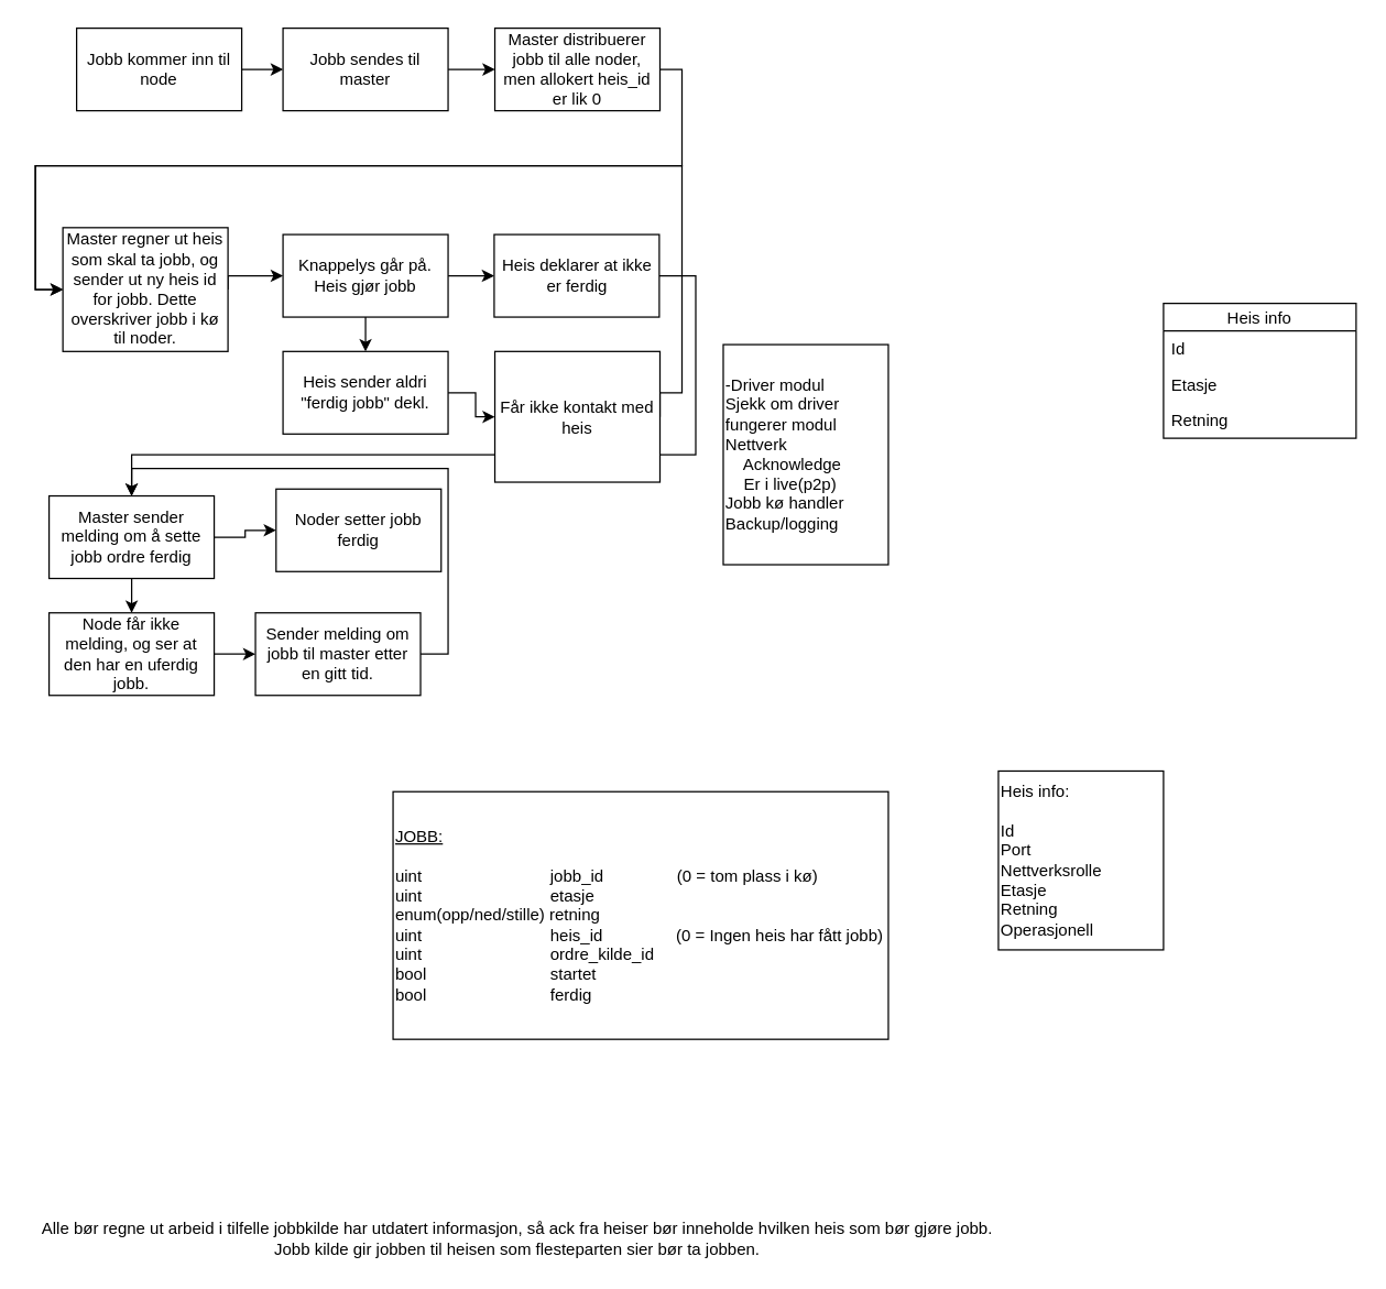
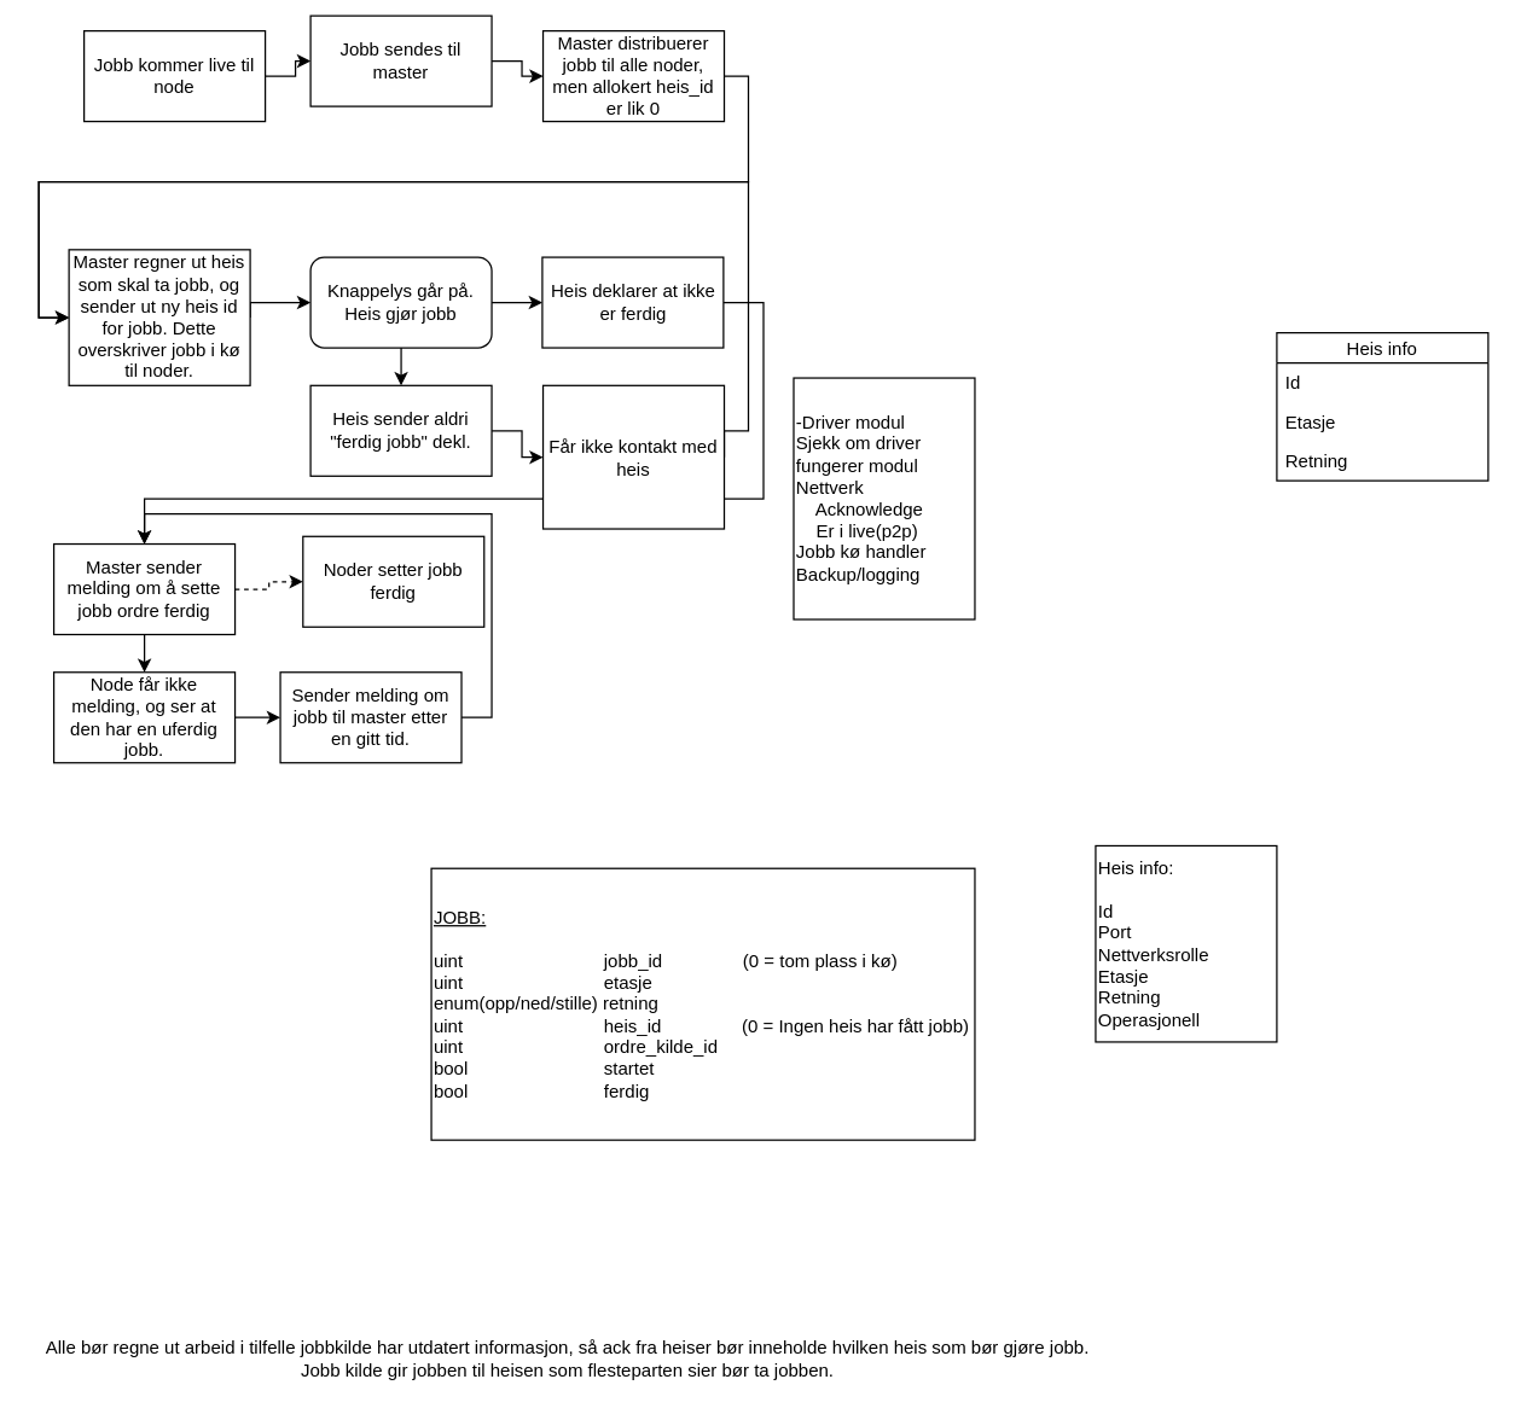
  <mxCell id="0" />
  <mxCell id="1" parent="0" />
  <mxCell id="2" value="" style="edgeStyle=orthogonalEdgeStyle;rounded=0;orthogonalLoop=1;jettySize=auto;html=1;" parent="1" source="3" target="5" edge="1"><mxGeometry relative="1" as="geometry" /></mxCell>
- <mxCell id="3" value="Jobb kommer inn til node" style="rounded=0;whiteSpace=wrap;html=1;" parent="1" vertex="1"><mxGeometry x="55" y="20" width="120" height="60" as="geometry" /></mxCell>
+ <mxCell id="3" value="Jobb kommer live til node" style="rounded=0;whiteSpace=wrap;html=1;" parent="1" vertex="1"><mxGeometry x="55" y="20" width="120" height="60" as="geometry" /></mxCell>
  <mxCell id="4" value="" style="edgeStyle=orthogonalEdgeStyle;rounded=0;orthogonalLoop=1;jettySize=auto;html=1;" parent="1" source="5" target="6" edge="1"><mxGeometry relative="1" as="geometry" /></mxCell>
- <mxCell id="5" value="Jobb sendes til master" style="whiteSpace=wrap;html=1;rounded=0;" parent="1" vertex="1"><mxGeometry x="205" y="20" width="120" height="60" as="geometry" /></mxCell>
+ <mxCell id="5" value="Jobb sendes til master" style="whiteSpace=wrap;html=1;rounded=0;" parent="1" vertex="1"><mxGeometry x="205" y="10" width="120" height="60" as="geometry" /></mxCell>
  <mxCell id="6" value="Master distribuerer jobb til alle noder, men allokert heis_id er lik 0" style="whiteSpace=wrap;html=1;rounded=0;" parent="1" vertex="1"><mxGeometry x="359" y="20" width="120" height="60" as="geometry" /></mxCell>
  <mxCell id="7" value="" style="edgeStyle=orthogonalEdgeStyle;rounded=0;orthogonalLoop=1;jettySize=auto;html=1;entryX=0;entryY=0.5;entryDx=0;entryDy=0;exitX=1;exitY=0.5;exitDx=0;exitDy=0;" parent="1" source="6" target="9" edge="1"><mxGeometry relative="1" as="geometry"><mxPoint x="630" y="50" as="sourcePoint" /><Array as="points"><mxPoint x="495" y="50" /><mxPoint x="495" y="120" /><mxPoint x="25" y="120" /><mxPoint x="25" y="210" /></Array></mxGeometry></mxCell>
  <mxCell id="8" value="" style="edgeStyle=orthogonalEdgeStyle;rounded=0;orthogonalLoop=1;jettySize=auto;html=1;exitX=1;exitY=0.5;exitDx=0;exitDy=0;" parent="1" source="9" target="12" edge="1"><mxGeometry relative="1" as="geometry"><mxPoint x="175" y="200" as="sourcePoint" /><Array as="points"><mxPoint x="165" y="200" /></Array></mxGeometry></mxCell>
  <mxCell id="9" value="Master regner ut heis som skal ta jobb, og sender ut ny heis id for jobb. Dette overskriver jobb i kø til noder." style="whiteSpace=wrap;html=1;rounded=0;" parent="1" vertex="1"><mxGeometry x="45" y="165" width="120" height="90" as="geometry" /></mxCell>
  <mxCell id="10" value="" style="edgeStyle=orthogonalEdgeStyle;rounded=0;orthogonalLoop=1;jettySize=auto;html=1;" parent="1" source="12" target="14" edge="1"><mxGeometry relative="1" as="geometry" /></mxCell>
  <mxCell id="11" value="" style="edgeStyle=orthogonalEdgeStyle;rounded=0;orthogonalLoop=1;jettySize=auto;html=1;" parent="1" source="12" target="16" edge="1"><mxGeometry relative="1" as="geometry" /></mxCell>
- <mxCell id="12" value="Knappelys går på.&lt;br&gt;Heis gjør jobb" style="whiteSpace=wrap;html=1;rounded=0;" parent="1" vertex="1"><mxGeometry x="205" y="170" width="120" height="60" as="geometry" /></mxCell>
+ <mxCell id="12" value="Knappelys går på.&lt;br&gt;Heis gjør jobb" style="whiteSpace=wrap;html=1;rounded=1;" parent="1" vertex="1"><mxGeometry x="205" y="170" width="120" height="60" as="geometry" /></mxCell>
  <mxCell id="13" value="" style="edgeStyle=orthogonalEdgeStyle;rounded=0;orthogonalLoop=1;jettySize=auto;html=1;" parent="1" source="14" target="21" edge="1"><mxGeometry relative="1" as="geometry"><Array as="points"><mxPoint x="505" y="200" /><mxPoint x="505" y="330" /><mxPoint x="95" y="330" /></Array></mxGeometry></mxCell>
  <mxCell id="14" value="Heis deklarer at ikke er ferdig" style="whiteSpace=wrap;html=1;rounded=0;" parent="1" vertex="1"><mxGeometry x="358.5" y="170" width="120" height="60" as="geometry" /></mxCell>
  <mxCell id="15" value="" style="edgeStyle=orthogonalEdgeStyle;rounded=0;orthogonalLoop=1;jettySize=auto;html=1;" parent="1" source="16" target="18" edge="1"><mxGeometry relative="1" as="geometry" /></mxCell>
  <mxCell id="16" value="Heis sender aldri &quot;ferdig jobb&quot; dekl." style="whiteSpace=wrap;html=1;rounded=0;" parent="1" vertex="1"><mxGeometry x="205" y="255" width="120" height="60" as="geometry" /></mxCell>
  <mxCell id="17" style="edgeStyle=orthogonalEdgeStyle;rounded=0;orthogonalLoop=1;jettySize=auto;html=1;exitX=1;exitY=0.5;exitDx=0;exitDy=0;entryX=0;entryY=0.5;entryDx=0;entryDy=0;" parent="1" source="18" target="9" edge="1"><mxGeometry relative="1" as="geometry"><Array as="points"><mxPoint x="495" y="285" /><mxPoint x="495" y="120" /><mxPoint x="25" y="120" /><mxPoint x="25" y="210" /></Array></mxGeometry></mxCell>
  <mxCell id="18" value="Får ikke kontakt med heis" style="whiteSpace=wrap;html=1;rounded=0;" parent="1" vertex="1"><mxGeometry x="359" y="255" width="120" height="95" as="geometry" /></mxCell>
- <mxCell id="19" value="" style="edgeStyle=orthogonalEdgeStyle;rounded=0;orthogonalLoop=1;jettySize=auto;html=1;" parent="1" source="21" target="22" edge="1"><mxGeometry relative="1" as="geometry" /></mxCell>
+ <mxCell id="19" value="" style="edgeStyle=orthogonalEdgeStyle;rounded=0;orthogonalLoop=1;jettySize=auto;html=1;dashed=1;" parent="1" source="21" target="22" edge="1"><mxGeometry relative="1" as="geometry" /></mxCell>
  <mxCell id="20" value="" style="edgeStyle=orthogonalEdgeStyle;rounded=0;orthogonalLoop=1;jettySize=auto;html=1;" parent="1" source="21" target="24" edge="1"><mxGeometry relative="1" as="geometry" /></mxCell>
  <mxCell id="21" value="Master sender melding om å sette jobb ordre ferdig" style="whiteSpace=wrap;html=1;rounded=0;" parent="1" vertex="1"><mxGeometry x="34.97" y="360" width="120" height="60" as="geometry" /></mxCell>
  <mxCell id="22" value="Noder setter jobb ferdig" style="whiteSpace=wrap;html=1;rounded=0;" parent="1" vertex="1"><mxGeometry x="199.97" y="355" width="120" height="60" as="geometry" /></mxCell>
  <mxCell id="23" value="" style="edgeStyle=orthogonalEdgeStyle;rounded=0;orthogonalLoop=1;jettySize=auto;html=1;" parent="1" source="24" target="26" edge="1"><mxGeometry relative="1" as="geometry" /></mxCell>
  <mxCell id="24" value="Node får ikke melding, og ser at den har en uferdig jobb." style="whiteSpace=wrap;html=1;rounded=0;" parent="1" vertex="1"><mxGeometry x="34.97" y="445" width="120" height="60" as="geometry" /></mxCell>
  <mxCell id="25" style="edgeStyle=orthogonalEdgeStyle;rounded=0;orthogonalLoop=1;jettySize=auto;html=1;exitX=1;exitY=0.5;exitDx=0;exitDy=0;entryX=0.5;entryY=0;entryDx=0;entryDy=0;" parent="1" source="26" target="21" edge="1"><mxGeometry relative="1" as="geometry" /></mxCell>
  <mxCell id="26" value="Sender melding om jobb til master etter en gitt tid." style="whiteSpace=wrap;html=1;rounded=0;" parent="1" vertex="1"><mxGeometry x="184.97" y="445" width="120" height="60" as="geometry" /></mxCell>
  <mxCell id="27" value="&lt;div&gt;&lt;u&gt;JOBB:&lt;/u&gt;&lt;/div&gt;&lt;div&gt;&lt;br&gt;&lt;/div&gt;&lt;div&gt;&lt;span&gt;uint&amp;nbsp; &amp;nbsp; &amp;nbsp; &amp;nbsp; &amp;nbsp; &amp;nbsp; &amp;nbsp; &amp;nbsp; &amp;nbsp; &amp;nbsp; &amp;nbsp; &amp;nbsp; &amp;nbsp; &amp;nbsp; jobb_id&amp;nbsp; &amp;nbsp; &amp;nbsp; &amp;nbsp; &amp;nbsp; &amp;nbsp; &amp;nbsp; &amp;nbsp; (0 = tom plass i kø)&lt;/span&gt;&lt;/div&gt;&lt;div&gt;&lt;span&gt;uint&amp;nbsp; &amp;nbsp; &amp;nbsp; &amp;nbsp; &amp;nbsp; &amp;nbsp; &amp;nbsp; &amp;nbsp; &amp;nbsp; &amp;nbsp; &amp;nbsp; &amp;nbsp; &amp;nbsp; &amp;nbsp; etasje&lt;/span&gt;&lt;/div&gt;&lt;div&gt;&lt;span&gt;enum(opp/ned/stille) retning&lt;/span&gt;&lt;/div&gt;&lt;div&gt;&lt;span&gt;uint&amp;nbsp; &amp;nbsp; &amp;nbsp; &amp;nbsp; &amp;nbsp; &amp;nbsp; &amp;nbsp; &amp;nbsp; &amp;nbsp; &amp;nbsp; &amp;nbsp; &amp;nbsp; &amp;nbsp; &amp;nbsp; heis_id&amp;nbsp; &amp;nbsp; &amp;nbsp; &amp;nbsp; &amp;nbsp; &amp;nbsp; &amp;nbsp; &amp;nbsp; (0 = Ingen heis har fått jobb)&lt;/span&gt;&lt;/div&gt;&lt;div&gt;&lt;span&gt;uint&amp;nbsp; &amp;nbsp; &amp;nbsp; &amp;nbsp; &amp;nbsp; &amp;nbsp; &amp;nbsp; &amp;nbsp; &amp;nbsp; &amp;nbsp; &amp;nbsp; &amp;nbsp; &amp;nbsp; &amp;nbsp; ordre_kilde_id&lt;/span&gt;&lt;/div&gt;&lt;div&gt;&lt;span&gt;bool&amp;nbsp; &amp;nbsp; &amp;nbsp; &amp;nbsp; &amp;nbsp; &amp;nbsp; &amp;nbsp; &amp;nbsp; &amp;nbsp; &amp;nbsp; &amp;nbsp; &amp;nbsp; &amp;nbsp; &amp;nbsp;startet&amp;nbsp; &amp;nbsp; &amp;nbsp; &amp;nbsp; &amp;nbsp; &amp;nbsp; &amp;nbsp; &amp;nbsp; &amp;nbsp;&amp;nbsp;&lt;/span&gt;&lt;/div&gt;&lt;div&gt;&lt;span&gt;bool&amp;nbsp; &amp;nbsp; &amp;nbsp; &amp;nbsp; &amp;nbsp; &amp;nbsp; &amp;nbsp; &amp;nbsp; &amp;nbsp; &amp;nbsp; &amp;nbsp; &amp;nbsp; &amp;nbsp; &amp;nbsp;ferdig&lt;/span&gt;&lt;/div&gt;" style="whiteSpace=wrap;html=1;align=left;" parent="1" vertex="1"><mxGeometry x="285" y="575" width="360" height="180" as="geometry" /></mxCell>
  <mxCell id="28" value="Alle bør regne ut arbeid i tilfelle&amp;nbsp;jobbkilde har utdatert informasjon, så ack fra heiser bør inneholde hvilken heis som bør gjøre jobb.&lt;br&gt;Jobb kilde gir jobben til heisen som flesteparten sier bør ta jobben." style="text;html=1;align=center;verticalAlign=middle;resizable=0;points=[];autosize=1;strokeColor=none;" parent="1" vertex="1"><mxGeometry x="20" y="885" width="710" height="30" as="geometry" /></mxCell>
  <mxCell id="29" value="-Driver modul&lt;br&gt;Sjekk om driver fungerer modul&lt;br&gt;Nettverk&lt;br&gt;&amp;nbsp; &amp;nbsp; Acknowledge&lt;br&gt;&amp;nbsp; &amp;nbsp; Er i live(p2p)&lt;br&gt;Jobb kø handler&lt;br&gt;Backup/logging&lt;br&gt;" style="whiteSpace=wrap;html=1;align=left;" vertex="1" parent="1"><mxGeometry x="525" y="250" width="120" height="160" as="geometry" /></mxCell>
  <mxCell id="30" value="Heis info" style="swimlane;fontStyle=0;childLayout=stackLayout;horizontal=1;startSize=20;horizontalStack=0;resizeParent=1;resizeParentMax=0;resizeLast=0;collapsible=1;marginBottom=0;" vertex="1" parent="1"><mxGeometry x="845" y="220" width="140" height="98" as="geometry" /></mxCell>
  <mxCell id="31" value="Id" style="text;strokeColor=none;fillColor=none;align=left;verticalAlign=top;spacingLeft=4;spacingRight=4;overflow=hidden;rotatable=0;points=[[0,0.5],[1,0.5]];portConstraint=eastwest;" vertex="1" parent="30"><mxGeometry y="20" width="140" height="26" as="geometry" /></mxCell>
  <mxCell id="32" value="Etasje" style="text;strokeColor=none;fillColor=none;align=left;verticalAlign=top;spacingLeft=4;spacingRight=4;overflow=hidden;rotatable=0;points=[[0,0.5],[1,0.5]];portConstraint=eastwest;" vertex="1" parent="30"><mxGeometry y="46" width="140" height="26" as="geometry" /></mxCell>
  <mxCell id="33" value="Retning" style="text;strokeColor=none;fillColor=none;align=left;verticalAlign=top;spacingLeft=4;spacingRight=4;overflow=hidden;rotatable=0;points=[[0,0.5],[1,0.5]];portConstraint=eastwest;" vertex="1" parent="30"><mxGeometry y="72" width="140" height="26" as="geometry" /></mxCell>
  <mxCell id="34" value="Heis info:&lt;br&gt;&lt;br&gt;Id&lt;br&gt;Port&lt;br&gt;Nettverksrolle&lt;br&gt;Etasje&lt;br&gt;Retning&lt;br&gt;Operasjonell" style="rounded=0;whiteSpace=wrap;html=1;align=left;" vertex="1" parent="1"><mxGeometry x="725" y="560" width="120" height="130" as="geometry" /></mxCell>
